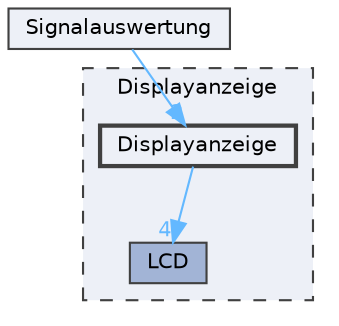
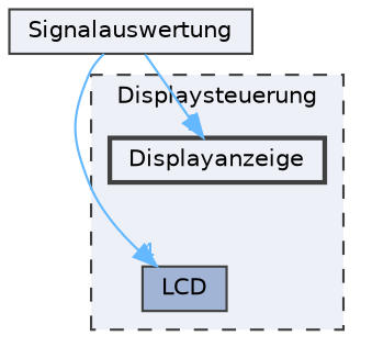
  digraph {
    compound=true
    node [color=grey25 fillcolor="#edf0f7" fontname=Helvetica fontsize=10 shape=box style=filled]
    edge [color=steelblue1 fontcolor=steelblue1 fontname=Helvetica fontsize=10 labeldistance=1.5 labelfontname=Helvetica labelfontsize=10]
    n1 [fillcolor="#a2b4d6" height=0.2 label=LCD width=0.4]
    n2 [height=0.2 label=Displayanzeige style="filled,bold" width=0.4]
    n3 [height=0.2 label=Signalauswertung width=0.4]
    subgraph cluster_1 {
      bgcolor="#edf0f7"
      fontname=Helvetica
      fontsize=10
-     label=Displayanzeige
+     label=Displaysteuerung
      pencolor=grey25
      style="filled,dashed"
      n1
      n2
    }
-   n2 -> n1 [headlabel=4]
+   n3 -> n1 [headlabel=4]
    n3 -> n2 [headlabel=2]
  }
